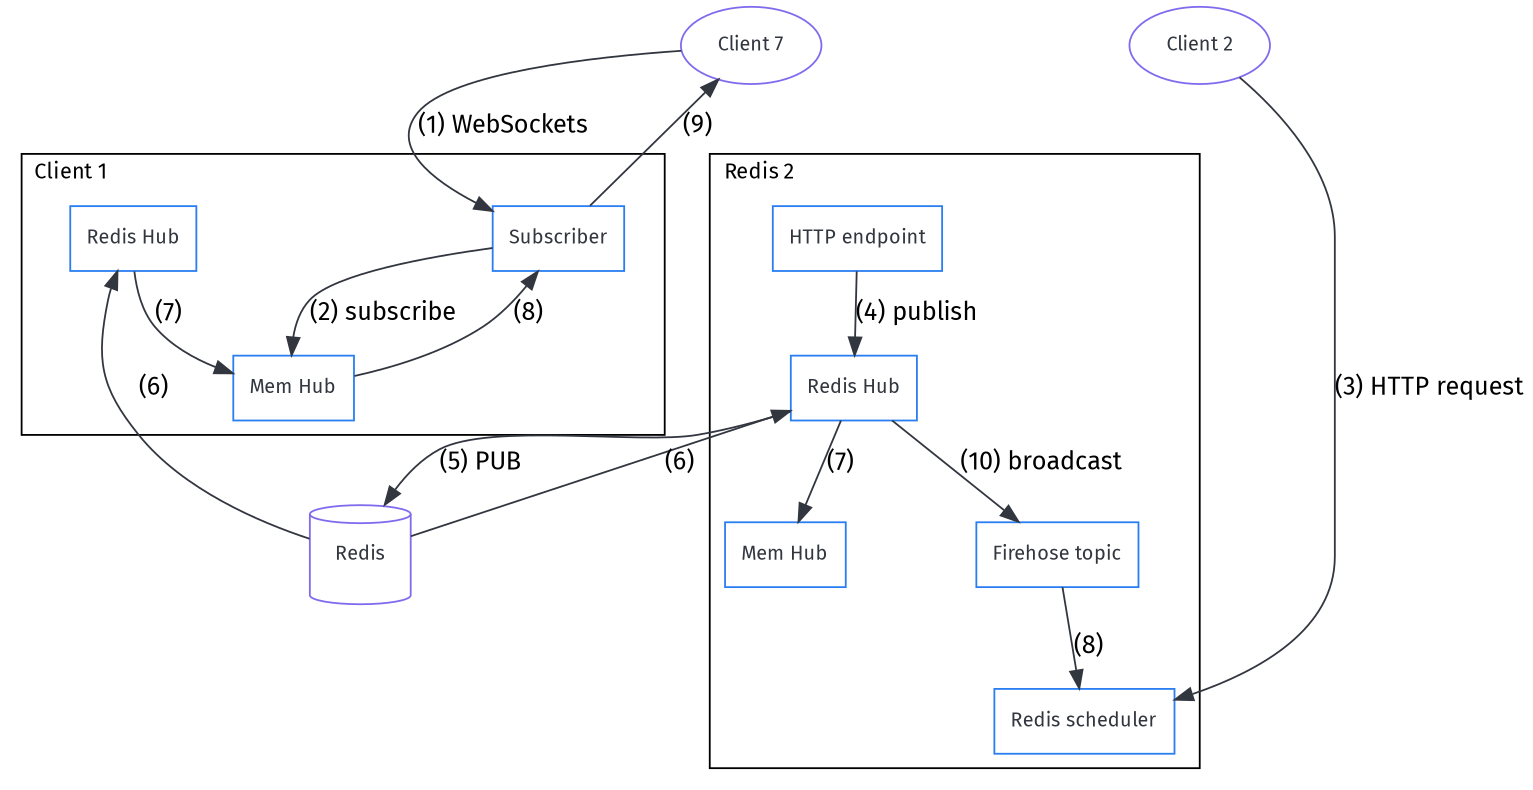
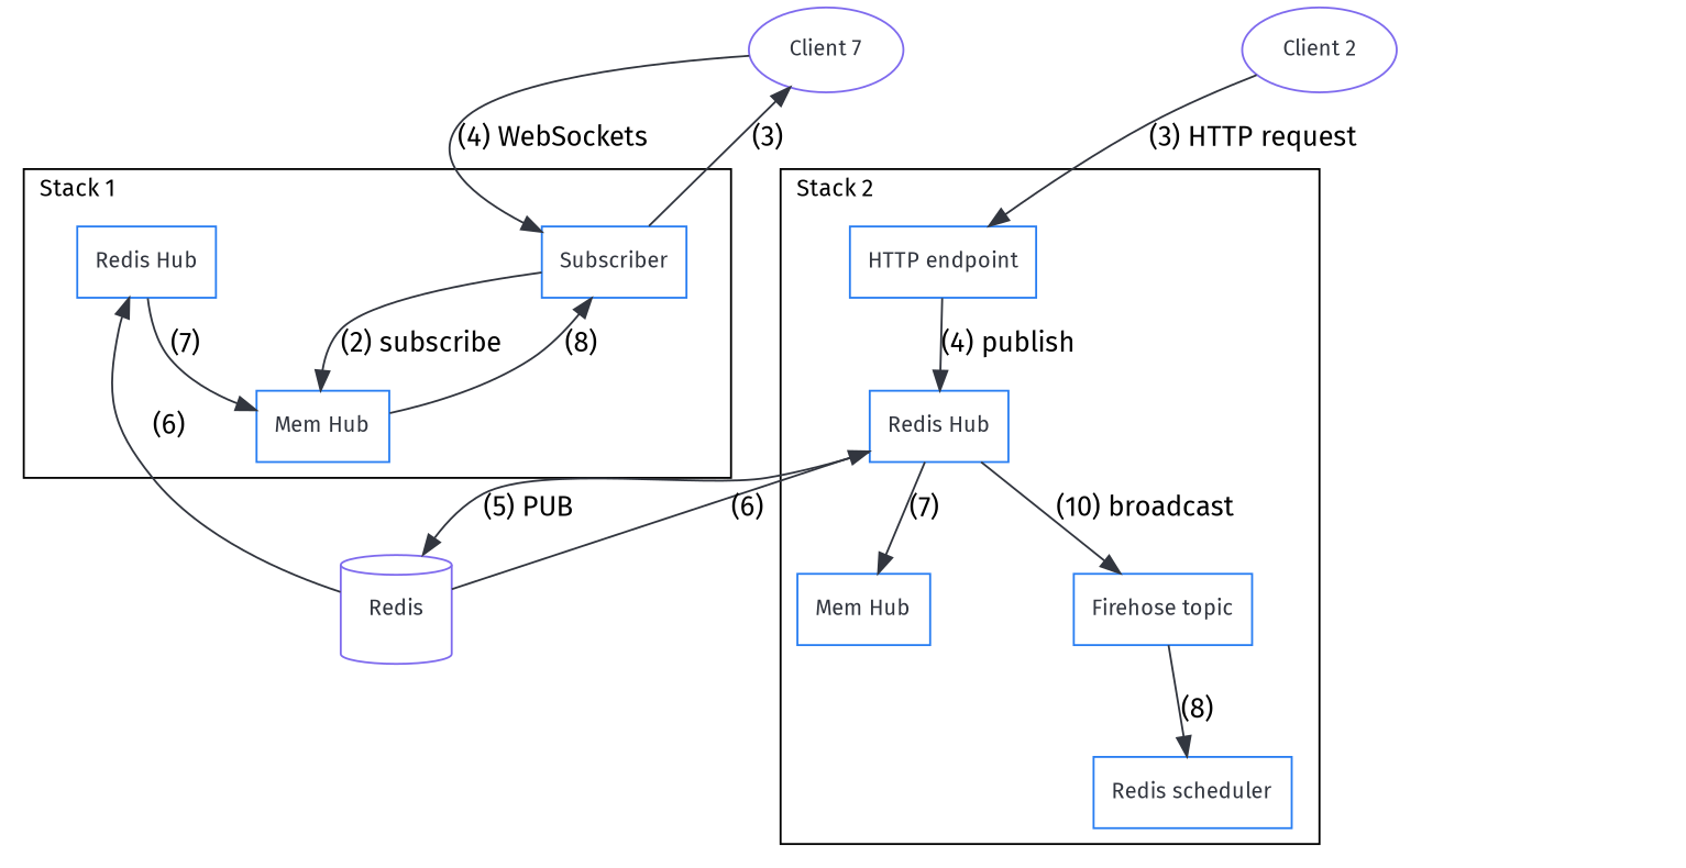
  digraph {
    fontname="Fira Sans"
    nodesep=1
    ranksep=0.45
    splines=true
    node [color="#297EF2" fontcolor="#32363F" fontname="Fira Sans" fontsize=11 margin=0.12 shape=box]
    edge [color="#32363F" fontname="Fira Sans"]
    n1 [color="#7F6BEE" label="Client 7" shape=oval]
    n2 [color="#7F6BEE" label="Client 2" shape=oval]
    n3 [label=Subscriber]
    n4 [label="Redis Hub"]
    n5 [label="Mem Hub"]
    n6 [label="HTTP endpoint"]
    n7 [label="Redis Hub"]
    n8 [label="Mem Hub"]
    n9 [label="Firehose topic"]
    n10 [label="Redis scheduler"]
    n11 [color="#7F6BEE" label=Redis margin=0.2 shape=cylinder]
    subgraph sub_1 {
      rank=same
      n1
      n2
    }
    subgraph cluster_2 {
      fontsize=12
-     label="Client 1"
+     label="Stack 1"
      labeljust=l
      n3
      n4
      n5
    }
    subgraph cluster_3 {
      fontsize=12
-     label="Redis 2"
+     label="Stack 2"
      labeljust=l
      n6
      n7
      n8
      n9
      n10
    }
-   n1 -> n3 [label="(1) WebSockets"]
+   n1 -> n3 [label="(4) WebSockets"]
    n1 -> n6 [style=invis]
-   n2 -> n10 [label="(3) HTTP request"]
-   n3 -> n1 [label="(9)"]
+   n2 -> n6 [label="(3) HTTP request"]
+   n3 -> n1 [label="(3)"]
    n3 -> n5 [label="(2) subscribe"]
    n4 -> n5 [label="(7)"]
    n5 -> n3 [label="(8)"]
    n5 -> n11 [style=invis]
    n6 -> n7 [label="(4) publish"]
    n7 -> n8 [label="(7)"]
    n7 -> n9 [label="(10) broadcast"]
    n7 -> n11 [label="(5) PUB"]
    n9 -> n10 [label="(8)"]
    n11 -> n4 [label="(6)"]
    n11 -> n7 [label="(6)"]
  }
